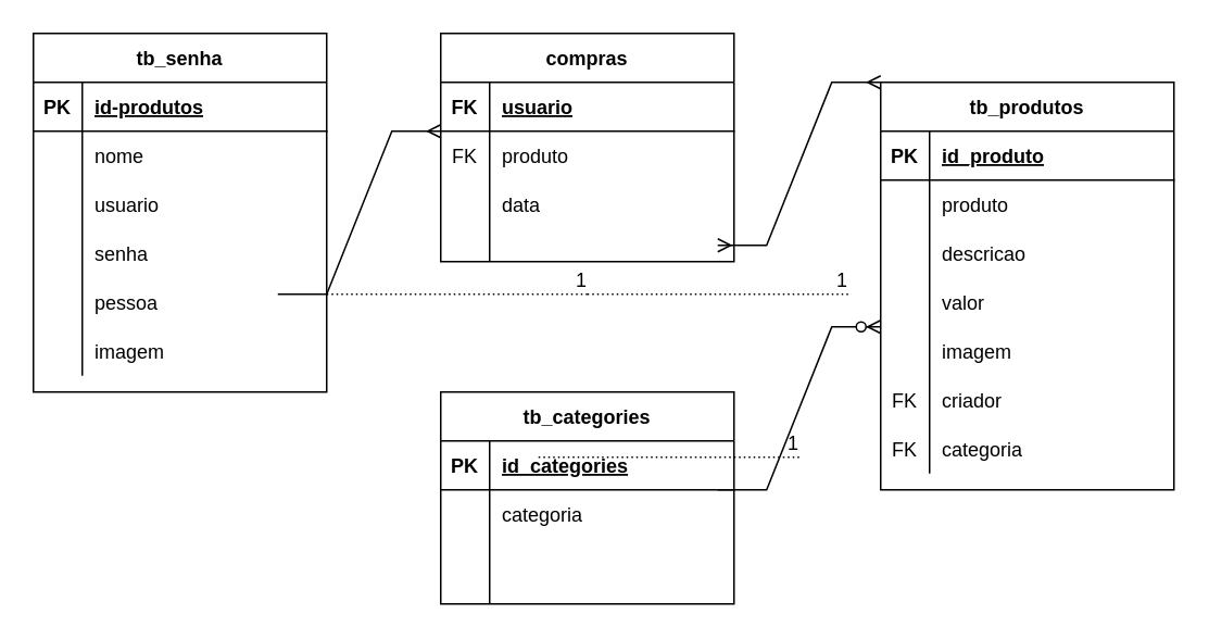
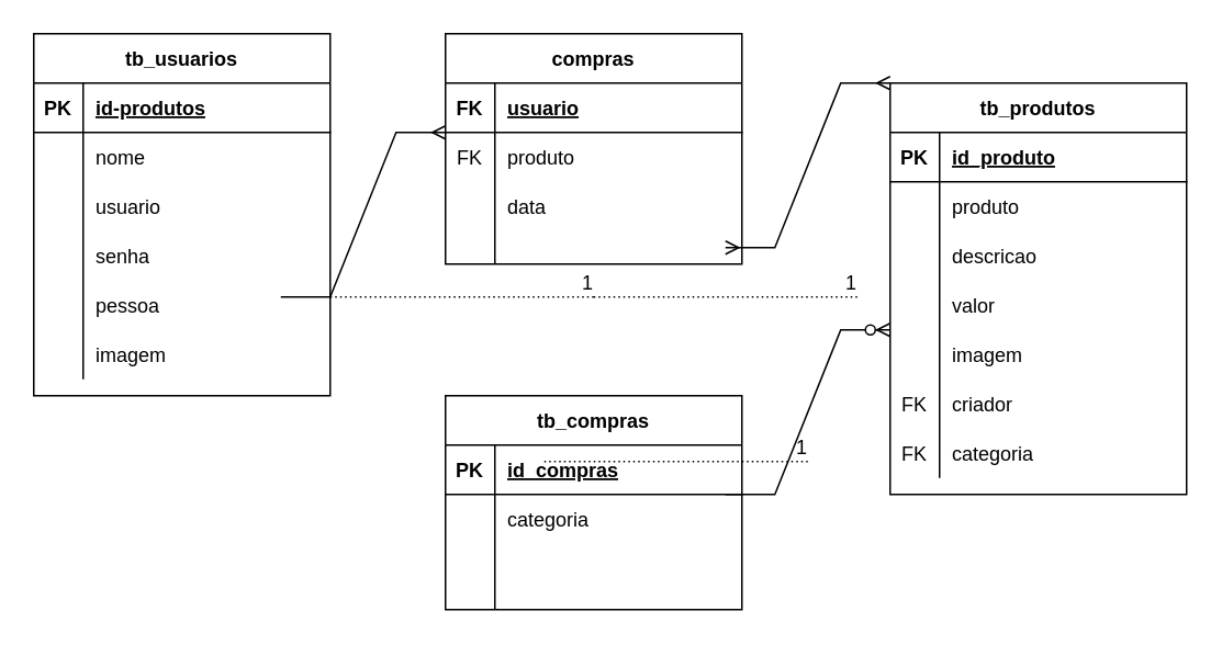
  <mxCell id="0" />
  <mxCell id="1" parent="0" />
- <mxCell id="2" value="tb_senha" style="shape=table;startSize=30;container=1;collapsible=1;childLayout=tableLayout;fixedRows=1;rowLines=0;fontStyle=1;align=center;resizeLast=1;" vertex="1" parent="1"><mxGeometry x="20" y="20" width="180" height="220" as="geometry" /></mxCell>
+ <mxCell id="2" value="tb_usuarios" style="shape=table;startSize=30;container=1;collapsible=1;childLayout=tableLayout;fixedRows=1;rowLines=0;fontStyle=1;align=center;resizeLast=1;" vertex="1" parent="1"><mxGeometry x="20" y="20" width="180" height="220" as="geometry" /></mxCell>
  <mxCell id="3" value="" style="shape=tableRow;horizontal=0;startSize=0;swimlaneHead=0;swimlaneBody=0;fillColor=none;collapsible=0;dropTarget=0;points=[[0,0.5],[1,0.5]];portConstraint=eastwest;top=0;left=0;right=0;bottom=1;" vertex="1" parent="2"><mxGeometry y="30" width="180" height="30" as="geometry" /></mxCell>
  <mxCell id="4" value="PK" style="shape=partialRectangle;connectable=0;fillColor=none;top=0;left=0;bottom=0;right=0;fontStyle=1;overflow=hidden;" vertex="1" parent="3"><mxGeometry width="30" height="30" as="geometry"><mxRectangle width="30" height="30" as="alternateBounds" /></mxGeometry></mxCell>
  <mxCell id="5" value="id-produtos" style="shape=partialRectangle;connectable=0;fillColor=none;top=0;left=0;bottom=0;right=0;align=left;spacingLeft=6;fontStyle=5;overflow=hidden;" vertex="1" parent="3"><mxGeometry x="30" width="150" height="30" as="geometry"><mxRectangle width="150" height="30" as="alternateBounds" /></mxGeometry></mxCell>
  <mxCell id="6" value="" style="shape=tableRow;horizontal=0;startSize=0;swimlaneHead=0;swimlaneBody=0;fillColor=none;collapsible=0;dropTarget=0;points=[[0,0.5],[1,0.5]];portConstraint=eastwest;top=0;left=0;right=0;bottom=0;" vertex="1" parent="2"><mxGeometry y="60" width="180" height="30" as="geometry" /></mxCell>
  <mxCell id="7" value="" style="shape=partialRectangle;connectable=0;fillColor=none;top=0;left=0;bottom=0;right=0;editable=1;overflow=hidden;" vertex="1" parent="6"><mxGeometry width="30" height="30" as="geometry"><mxRectangle width="30" height="30" as="alternateBounds" /></mxGeometry></mxCell>
  <mxCell id="8" value="nome   " style="shape=partialRectangle;connectable=0;fillColor=none;top=0;left=0;bottom=0;right=0;align=left;spacingLeft=6;overflow=hidden;" vertex="1" parent="6"><mxGeometry x="30" width="150" height="30" as="geometry"><mxRectangle width="150" height="30" as="alternateBounds" /></mxGeometry></mxCell>
  <mxCell id="9" value="" style="shape=tableRow;horizontal=0;startSize=0;swimlaneHead=0;swimlaneBody=0;fillColor=none;collapsible=0;dropTarget=0;points=[[0,0.5],[1,0.5]];portConstraint=eastwest;top=0;left=0;right=0;bottom=0;" vertex="1" parent="2"><mxGeometry y="90" width="180" height="30" as="geometry" /></mxCell>
  <mxCell id="10" value="" style="shape=partialRectangle;connectable=0;fillColor=none;top=0;left=0;bottom=0;right=0;editable=1;overflow=hidden;" vertex="1" parent="9"><mxGeometry width="30" height="30" as="geometry"><mxRectangle width="30" height="30" as="alternateBounds" /></mxGeometry></mxCell>
  <mxCell id="11" value="usuario" style="shape=partialRectangle;connectable=0;fillColor=none;top=0;left=0;bottom=0;right=0;align=left;spacingLeft=6;overflow=hidden;" vertex="1" parent="9"><mxGeometry x="30" width="150" height="30" as="geometry"><mxRectangle width="150" height="30" as="alternateBounds" /></mxGeometry></mxCell>
  <mxCell id="12" value="" style="shape=tableRow;horizontal=0;startSize=0;swimlaneHead=0;swimlaneBody=0;fillColor=none;collapsible=0;dropTarget=0;points=[[0,0.5],[1,0.5]];portConstraint=eastwest;top=0;left=0;right=0;bottom=0;" vertex="1" parent="2"><mxGeometry y="120" width="180" height="30" as="geometry" /></mxCell>
  <mxCell id="13" value="" style="shape=partialRectangle;connectable=0;fillColor=none;top=0;left=0;bottom=0;right=0;editable=1;overflow=hidden;" vertex="1" parent="12"><mxGeometry width="30" height="30" as="geometry"><mxRectangle width="30" height="30" as="alternateBounds" /></mxGeometry></mxCell>
  <mxCell id="14" value="senha" style="shape=partialRectangle;connectable=0;fillColor=none;top=0;left=0;bottom=0;right=0;align=left;spacingLeft=6;overflow=hidden;" vertex="1" parent="12"><mxGeometry x="30" width="150" height="30" as="geometry"><mxRectangle width="150" height="30" as="alternateBounds" /></mxGeometry></mxCell>
  <mxCell id="15" value="" style="shape=tableRow;horizontal=0;startSize=0;swimlaneHead=0;swimlaneBody=0;fillColor=none;collapsible=0;dropTarget=0;points=[[0,0.5],[1,0.5]];portConstraint=eastwest;top=0;left=0;right=0;bottom=0;" vertex="1" parent="2"><mxGeometry y="150" width="180" height="30" as="geometry" /></mxCell>
  <mxCell id="16" value="" style="shape=partialRectangle;connectable=0;fillColor=none;top=0;left=0;bottom=0;right=0;editable=1;overflow=hidden;" vertex="1" parent="15"><mxGeometry width="30" height="30" as="geometry"><mxRectangle width="30" height="30" as="alternateBounds" /></mxGeometry></mxCell>
  <mxCell id="17" value="pessoa" style="shape=partialRectangle;connectable=0;fillColor=none;top=0;left=0;bottom=0;right=0;align=left;spacingLeft=6;overflow=hidden;" vertex="1" parent="15"><mxGeometry x="30" width="150" height="30" as="geometry"><mxRectangle width="150" height="30" as="alternateBounds" /></mxGeometry></mxCell>
  <mxCell id="18" value="" style="shape=tableRow;horizontal=0;startSize=0;swimlaneHead=0;swimlaneBody=0;fillColor=none;collapsible=0;dropTarget=0;points=[[0,0.5],[1,0.5]];portConstraint=eastwest;top=0;left=0;right=0;bottom=0;" vertex="1" parent="2"><mxGeometry y="180" width="180" height="30" as="geometry" /></mxCell>
  <mxCell id="19" value="" style="shape=partialRectangle;connectable=0;fillColor=none;top=0;left=0;bottom=0;right=0;editable=1;overflow=hidden;" vertex="1" parent="18"><mxGeometry width="30" height="30" as="geometry"><mxRectangle width="30" height="30" as="alternateBounds" /></mxGeometry></mxCell>
  <mxCell id="20" value="imagem" style="shape=partialRectangle;connectable=0;fillColor=none;top=0;left=0;bottom=0;right=0;align=left;spacingLeft=6;overflow=hidden;" vertex="1" parent="18"><mxGeometry x="30" width="150" height="30" as="geometry"><mxRectangle width="150" height="30" as="alternateBounds" /></mxGeometry></mxCell>
  <mxCell id="21" value="compras" style="shape=table;startSize=30;container=1;collapsible=1;childLayout=tableLayout;fixedRows=1;rowLines=0;fontStyle=1;align=center;resizeLast=1;" vertex="1" parent="1"><mxGeometry x="270" y="20" width="180" height="140" as="geometry" /></mxCell>
  <mxCell id="22" value="" style="shape=tableRow;horizontal=0;startSize=0;swimlaneHead=0;swimlaneBody=0;fillColor=none;collapsible=0;dropTarget=0;points=[[0,0.5],[1,0.5]];portConstraint=eastwest;top=0;left=0;right=0;bottom=1;" vertex="1" parent="21"><mxGeometry y="30" width="180" height="30" as="geometry" /></mxCell>
  <mxCell id="23" value="FK" style="shape=partialRectangle;connectable=0;fillColor=none;top=0;left=0;bottom=0;right=0;fontStyle=1;overflow=hidden;" vertex="1" parent="22"><mxGeometry width="30" height="30" as="geometry"><mxRectangle width="30" height="30" as="alternateBounds" /></mxGeometry></mxCell>
  <mxCell id="24" value="usuario" style="shape=partialRectangle;connectable=0;fillColor=none;top=0;left=0;bottom=0;right=0;align=left;spacingLeft=6;fontStyle=5;overflow=hidden;" vertex="1" parent="22"><mxGeometry x="30" width="150" height="30" as="geometry"><mxRectangle width="150" height="30" as="alternateBounds" /></mxGeometry></mxCell>
  <mxCell id="25" value="" style="shape=tableRow;horizontal=0;startSize=0;swimlaneHead=0;swimlaneBody=0;fillColor=none;collapsible=0;dropTarget=0;points=[[0,0.5],[1,0.5]];portConstraint=eastwest;top=0;left=0;right=0;bottom=0;" vertex="1" parent="21"><mxGeometry y="60" width="180" height="30" as="geometry" /></mxCell>
  <mxCell id="26" value="FK" style="shape=partialRectangle;connectable=0;fillColor=none;top=0;left=0;bottom=0;right=0;editable=1;overflow=hidden;" vertex="1" parent="25"><mxGeometry width="30" height="30" as="geometry"><mxRectangle width="30" height="30" as="alternateBounds" /></mxGeometry></mxCell>
  <mxCell id="27" value="produto" style="shape=partialRectangle;connectable=0;fillColor=none;top=0;left=0;bottom=0;right=0;align=left;spacingLeft=6;overflow=hidden;" vertex="1" parent="25"><mxGeometry x="30" width="150" height="30" as="geometry"><mxRectangle width="150" height="30" as="alternateBounds" /></mxGeometry></mxCell>
  <mxCell id="28" value="" style="shape=tableRow;horizontal=0;startSize=0;swimlaneHead=0;swimlaneBody=0;fillColor=none;collapsible=0;dropTarget=0;points=[[0,0.5],[1,0.5]];portConstraint=eastwest;top=0;left=0;right=0;bottom=0;" vertex="1" parent="21"><mxGeometry y="90" width="180" height="30" as="geometry" /></mxCell>
  <mxCell id="29" value="" style="shape=partialRectangle;connectable=0;fillColor=none;top=0;left=0;bottom=0;right=0;editable=1;overflow=hidden;" vertex="1" parent="28"><mxGeometry width="30" height="30" as="geometry"><mxRectangle width="30" height="30" as="alternateBounds" /></mxGeometry></mxCell>
  <mxCell id="30" value="data" style="shape=partialRectangle;connectable=0;fillColor=none;top=0;left=0;bottom=0;right=0;align=left;spacingLeft=6;overflow=hidden;" vertex="1" parent="28"><mxGeometry x="30" width="150" height="30" as="geometry"><mxRectangle width="150" height="30" as="alternateBounds" /></mxGeometry></mxCell>
  <mxCell id="31" value="" style="shape=tableRow;horizontal=0;startSize=0;swimlaneHead=0;swimlaneBody=0;fillColor=none;collapsible=0;dropTarget=0;points=[[0,0.5],[1,0.5]];portConstraint=eastwest;top=0;left=0;right=0;bottom=0;" vertex="1" parent="21"><mxGeometry y="120" width="180" height="20" as="geometry" /></mxCell>
  <mxCell id="32" value="" style="shape=partialRectangle;connectable=0;fillColor=none;top=0;left=0;bottom=0;right=0;editable=1;overflow=hidden;" vertex="1" parent="31"><mxGeometry width="30" height="20" as="geometry"><mxRectangle width="30" height="20" as="alternateBounds" /></mxGeometry></mxCell>
  <mxCell id="33" value="" style="shape=partialRectangle;connectable=0;fillColor=none;top=0;left=0;bottom=0;right=0;align=left;spacingLeft=6;overflow=hidden;" vertex="1" parent="31"><mxGeometry x="30" width="150" height="20" as="geometry"><mxRectangle width="150" height="20" as="alternateBounds" /></mxGeometry></mxCell>
- <mxCell id="34" value="tb_categories" style="shape=table;startSize=30;container=1;collapsible=1;childLayout=tableLayout;fixedRows=1;rowLines=0;fontStyle=1;align=center;resizeLast=1;" vertex="1" parent="1"><mxGeometry x="270" y="240" width="180" height="130" as="geometry" /></mxCell>
+ <mxCell id="34" value="tb_compras" style="shape=table;startSize=30;container=1;collapsible=1;childLayout=tableLayout;fixedRows=1;rowLines=0;fontStyle=1;align=center;resizeLast=1;" vertex="1" parent="1"><mxGeometry x="270" y="240" width="180" height="130" as="geometry" /></mxCell>
  <mxCell id="35" value="" style="shape=tableRow;horizontal=0;startSize=0;swimlaneHead=0;swimlaneBody=0;fillColor=none;collapsible=0;dropTarget=0;points=[[0,0.5],[1,0.5]];portConstraint=eastwest;top=0;left=0;right=0;bottom=1;" vertex="1" parent="34"><mxGeometry y="30" width="180" height="30" as="geometry" /></mxCell>
  <mxCell id="36" value="PK" style="shape=partialRectangle;connectable=0;fillColor=none;top=0;left=0;bottom=0;right=0;fontStyle=1;overflow=hidden;" vertex="1" parent="35"><mxGeometry width="30" height="30" as="geometry"><mxRectangle width="30" height="30" as="alternateBounds" /></mxGeometry></mxCell>
- <mxCell id="37" value="id_categories" style="shape=partialRectangle;connectable=0;fillColor=none;top=0;left=0;bottom=0;right=0;align=left;spacingLeft=6;fontStyle=5;overflow=hidden;" vertex="1" parent="35"><mxGeometry x="30" width="150" height="30" as="geometry"><mxRectangle width="150" height="30" as="alternateBounds" /></mxGeometry></mxCell>
+ <mxCell id="37" value="id_compras" style="shape=partialRectangle;connectable=0;fillColor=none;top=0;left=0;bottom=0;right=0;align=left;spacingLeft=6;fontStyle=5;overflow=hidden;" vertex="1" parent="35"><mxGeometry x="30" width="150" height="30" as="geometry"><mxRectangle width="150" height="30" as="alternateBounds" /></mxGeometry></mxCell>
  <mxCell id="38" value="" style="shape=tableRow;horizontal=0;startSize=0;swimlaneHead=0;swimlaneBody=0;fillColor=none;collapsible=0;dropTarget=0;points=[[0,0.5],[1,0.5]];portConstraint=eastwest;top=0;left=0;right=0;bottom=0;" vertex="1" parent="34"><mxGeometry y="60" width="180" height="30" as="geometry" /></mxCell>
  <mxCell id="39" value="" style="shape=partialRectangle;connectable=0;fillColor=none;top=0;left=0;bottom=0;right=0;editable=1;overflow=hidden;" vertex="1" parent="38"><mxGeometry width="30" height="30" as="geometry"><mxRectangle width="30" height="30" as="alternateBounds" /></mxGeometry></mxCell>
  <mxCell id="40" value="categoria" style="shape=partialRectangle;connectable=0;fillColor=none;top=0;left=0;bottom=0;right=0;align=left;spacingLeft=6;overflow=hidden;" vertex="1" parent="38"><mxGeometry x="30" width="150" height="30" as="geometry"><mxRectangle width="150" height="30" as="alternateBounds" /></mxGeometry></mxCell>
  <mxCell id="41" value="" style="shape=tableRow;horizontal=0;startSize=0;swimlaneHead=0;swimlaneBody=0;fillColor=none;collapsible=0;dropTarget=0;points=[[0,0.5],[1,0.5]];portConstraint=eastwest;top=0;left=0;right=0;bottom=0;" vertex="1" parent="34"><mxGeometry y="90" width="180" height="20" as="geometry" /></mxCell>
  <mxCell id="42" value="" style="shape=partialRectangle;connectable=0;fillColor=none;top=0;left=0;bottom=0;right=0;editable=1;overflow=hidden;" vertex="1" parent="41"><mxGeometry width="30" height="20" as="geometry"><mxRectangle width="30" height="20" as="alternateBounds" /></mxGeometry></mxCell>
  <mxCell id="43" value="" style="shape=partialRectangle;connectable=0;fillColor=none;top=0;left=0;bottom=0;right=0;align=left;spacingLeft=6;overflow=hidden;" vertex="1" parent="41"><mxGeometry x="30" width="150" height="20" as="geometry"><mxRectangle width="150" height="20" as="alternateBounds" /></mxGeometry></mxCell>
  <mxCell id="44" value="" style="shape=tableRow;horizontal=0;startSize=0;swimlaneHead=0;swimlaneBody=0;fillColor=none;collapsible=0;dropTarget=0;points=[[0,0.5],[1,0.5]];portConstraint=eastwest;top=0;left=0;right=0;bottom=0;" vertex="1" parent="34"><mxGeometry y="110" width="180" height="20" as="geometry" /></mxCell>
  <mxCell id="45" value="" style="shape=partialRectangle;connectable=0;fillColor=none;top=0;left=0;bottom=0;right=0;editable=1;overflow=hidden;" vertex="1" parent="44"><mxGeometry width="30" height="20" as="geometry"><mxRectangle width="30" height="20" as="alternateBounds" /></mxGeometry></mxCell>
  <mxCell id="46" value="" style="shape=partialRectangle;connectable=0;fillColor=none;top=0;left=0;bottom=0;right=0;align=left;spacingLeft=6;overflow=hidden;" vertex="1" parent="44"><mxGeometry x="30" width="150" height="20" as="geometry"><mxRectangle width="150" height="20" as="alternateBounds" /></mxGeometry></mxCell>
  <mxCell id="47" value="tb_produtos" style="shape=table;startSize=30;container=1;collapsible=1;childLayout=tableLayout;fixedRows=1;rowLines=0;fontStyle=1;align=center;resizeLast=1;" vertex="1" parent="1"><mxGeometry x="540" y="50" width="180" height="250" as="geometry" /></mxCell>
  <mxCell id="48" value="" style="shape=tableRow;horizontal=0;startSize=0;swimlaneHead=0;swimlaneBody=0;fillColor=none;collapsible=0;dropTarget=0;points=[[0,0.5],[1,0.5]];portConstraint=eastwest;top=0;left=0;right=0;bottom=1;" vertex="1" parent="47"><mxGeometry y="30" width="180" height="30" as="geometry" /></mxCell>
  <mxCell id="49" value="PK" style="shape=partialRectangle;connectable=0;fillColor=none;top=0;left=0;bottom=0;right=0;fontStyle=1;overflow=hidden;" vertex="1" parent="48"><mxGeometry width="30" height="30" as="geometry"><mxRectangle width="30" height="30" as="alternateBounds" /></mxGeometry></mxCell>
  <mxCell id="50" value="id_produto" style="shape=partialRectangle;connectable=0;fillColor=none;top=0;left=0;bottom=0;right=0;align=left;spacingLeft=6;fontStyle=5;overflow=hidden;" vertex="1" parent="48"><mxGeometry x="30" width="150" height="30" as="geometry"><mxRectangle width="150" height="30" as="alternateBounds" /></mxGeometry></mxCell>
  <mxCell id="51" value="" style="shape=tableRow;horizontal=0;startSize=0;swimlaneHead=0;swimlaneBody=0;fillColor=none;collapsible=0;dropTarget=0;points=[[0,0.5],[1,0.5]];portConstraint=eastwest;top=0;left=0;right=0;bottom=0;" vertex="1" parent="47"><mxGeometry y="60" width="180" height="30" as="geometry" /></mxCell>
  <mxCell id="52" value="" style="shape=partialRectangle;connectable=0;fillColor=none;top=0;left=0;bottom=0;right=0;editable=1;overflow=hidden;" vertex="1" parent="51"><mxGeometry width="30" height="30" as="geometry"><mxRectangle width="30" height="30" as="alternateBounds" /></mxGeometry></mxCell>
  <mxCell id="53" value="produto" style="shape=partialRectangle;connectable=0;fillColor=none;top=0;left=0;bottom=0;right=0;align=left;spacingLeft=6;overflow=hidden;" vertex="1" parent="51"><mxGeometry x="30" width="150" height="30" as="geometry"><mxRectangle width="150" height="30" as="alternateBounds" /></mxGeometry></mxCell>
  <mxCell id="54" value="" style="shape=tableRow;horizontal=0;startSize=0;swimlaneHead=0;swimlaneBody=0;fillColor=none;collapsible=0;dropTarget=0;points=[[0,0.5],[1,0.5]];portConstraint=eastwest;top=0;left=0;right=0;bottom=0;" vertex="1" parent="47"><mxGeometry y="90" width="180" height="30" as="geometry" /></mxCell>
  <mxCell id="55" value="" style="shape=partialRectangle;connectable=0;fillColor=none;top=0;left=0;bottom=0;right=0;editable=1;overflow=hidden;" vertex="1" parent="54"><mxGeometry width="30" height="30" as="geometry"><mxRectangle width="30" height="30" as="alternateBounds" /></mxGeometry></mxCell>
  <mxCell id="56" value="descricao" style="shape=partialRectangle;connectable=0;fillColor=none;top=0;left=0;bottom=0;right=0;align=left;spacingLeft=6;overflow=hidden;" vertex="1" parent="54"><mxGeometry x="30" width="150" height="30" as="geometry"><mxRectangle width="150" height="30" as="alternateBounds" /></mxGeometry></mxCell>
  <mxCell id="57" value="" style="shape=tableRow;horizontal=0;startSize=0;swimlaneHead=0;swimlaneBody=0;fillColor=none;collapsible=0;dropTarget=0;points=[[0,0.5],[1,0.5]];portConstraint=eastwest;top=0;left=0;right=0;bottom=0;" vertex="1" parent="47"><mxGeometry y="120" width="180" height="30" as="geometry" /></mxCell>
  <mxCell id="58" value="" style="shape=partialRectangle;connectable=0;fillColor=none;top=0;left=0;bottom=0;right=0;editable=1;overflow=hidden;" vertex="1" parent="57"><mxGeometry width="30" height="30" as="geometry"><mxRectangle width="30" height="30" as="alternateBounds" /></mxGeometry></mxCell>
  <mxCell id="59" value="valor" style="shape=partialRectangle;connectable=0;fillColor=none;top=0;left=0;bottom=0;right=0;align=left;spacingLeft=6;overflow=hidden;" vertex="1" parent="57"><mxGeometry x="30" width="150" height="30" as="geometry"><mxRectangle width="150" height="30" as="alternateBounds" /></mxGeometry></mxCell>
  <mxCell id="60" value="" style="shape=tableRow;horizontal=0;startSize=0;swimlaneHead=0;swimlaneBody=0;fillColor=none;collapsible=0;dropTarget=0;points=[[0,0.5],[1,0.5]];portConstraint=eastwest;top=0;left=0;right=0;bottom=0;" vertex="1" parent="47"><mxGeometry y="150" width="180" height="30" as="geometry" /></mxCell>
  <mxCell id="61" value="" style="shape=partialRectangle;connectable=0;fillColor=none;top=0;left=0;bottom=0;right=0;editable=1;overflow=hidden;" vertex="1" parent="60"><mxGeometry width="30" height="30" as="geometry"><mxRectangle width="30" height="30" as="alternateBounds" /></mxGeometry></mxCell>
  <mxCell id="62" value="imagem" style="shape=partialRectangle;connectable=0;fillColor=none;top=0;left=0;bottom=0;right=0;align=left;spacingLeft=6;overflow=hidden;" vertex="1" parent="60"><mxGeometry x="30" width="150" height="30" as="geometry"><mxRectangle width="150" height="30" as="alternateBounds" /></mxGeometry></mxCell>
  <mxCell id="63" value="" style="shape=tableRow;horizontal=0;startSize=0;swimlaneHead=0;swimlaneBody=0;fillColor=none;collapsible=0;dropTarget=0;points=[[0,0.5],[1,0.5]];portConstraint=eastwest;top=0;left=0;right=0;bottom=0;" vertex="1" parent="47"><mxGeometry y="180" width="180" height="30" as="geometry" /></mxCell>
  <mxCell id="64" value="FK" style="shape=partialRectangle;connectable=0;fillColor=none;top=0;left=0;bottom=0;right=0;editable=1;overflow=hidden;" vertex="1" parent="63"><mxGeometry width="30" height="30" as="geometry"><mxRectangle width="30" height="30" as="alternateBounds" /></mxGeometry></mxCell>
  <mxCell id="65" value="criador" style="shape=partialRectangle;connectable=0;fillColor=none;top=0;left=0;bottom=0;right=0;align=left;spacingLeft=6;overflow=hidden;" vertex="1" parent="63"><mxGeometry x="30" width="150" height="30" as="geometry"><mxRectangle width="150" height="30" as="alternateBounds" /></mxGeometry></mxCell>
  <mxCell id="66" value="" style="shape=tableRow;horizontal=0;startSize=0;swimlaneHead=0;swimlaneBody=0;fillColor=none;collapsible=0;dropTarget=0;points=[[0,0.5],[1,0.5]];portConstraint=eastwest;top=0;left=0;right=0;bottom=0;" vertex="1" parent="47"><mxGeometry y="210" width="180" height="30" as="geometry" /></mxCell>
  <mxCell id="67" value="FK" style="shape=partialRectangle;connectable=0;fillColor=none;top=0;left=0;bottom=0;right=0;editable=1;overflow=hidden;" vertex="1" parent="66"><mxGeometry width="30" height="30" as="geometry"><mxRectangle width="30" height="30" as="alternateBounds" /></mxGeometry></mxCell>
  <mxCell id="68" value="categoria" style="shape=partialRectangle;connectable=0;fillColor=none;top=0;left=0;bottom=0;right=0;align=left;spacingLeft=6;overflow=hidden;" vertex="1" parent="66"><mxGeometry x="30" width="150" height="30" as="geometry"><mxRectangle width="150" height="30" as="alternateBounds" /></mxGeometry></mxCell>
  <mxCell id="69" value="" style="edgeStyle=entityRelationEdgeStyle;fontSize=12;html=1;endArrow=ERzeroToMany;endFill=1;rounded=0;" edge="1" parent="1"><mxGeometry width="100" height="100" relative="1" as="geometry"><mxPoint x="440" y="300" as="sourcePoint" /><mxPoint x="540" y="200" as="targetPoint" /></mxGeometry></mxCell>
  <mxCell id="70" value="" style="edgeStyle=entityRelationEdgeStyle;fontSize=12;html=1;endArrow=ERmany;startArrow=ERmany;rounded=0;" edge="1" parent="1"><mxGeometry width="100" height="100" relative="1" as="geometry"><mxPoint x="440" y="150" as="sourcePoint" /><mxPoint x="540" y="50" as="targetPoint" /></mxGeometry></mxCell>
  <mxCell id="71" value="" style="endArrow=none;html=1;rounded=0;dashed=1;dashPattern=1 2;" edge="1" parent="1"><mxGeometry relative="1" as="geometry"><mxPoint x="330" y="280" as="sourcePoint" /><mxPoint x="490" y="280" as="targetPoint" /></mxGeometry></mxCell>
  <mxCell id="72" value="1" style="resizable=0;html=1;align=right;verticalAlign=bottom;" connectable="0" vertex="1" parent="71"><mxGeometry x="1" relative="1" as="geometry" /></mxCell>
  <mxCell id="73" value="" style="endArrow=none;html=1;rounded=0;dashed=1;dashPattern=1 2;" edge="1" parent="1"><mxGeometry relative="1" as="geometry"><mxPoint x="200" y="180" as="sourcePoint" /><mxPoint x="360" y="180" as="targetPoint" /></mxGeometry></mxCell>
  <mxCell id="74" value="1" style="resizable=0;html=1;align=right;verticalAlign=bottom;" connectable="0" vertex="1" parent="73"><mxGeometry x="1" relative="1" as="geometry" /></mxCell>
  <mxCell id="75" value="" style="endArrow=none;html=1;rounded=0;dashed=1;dashPattern=1 2;" edge="1" parent="1"><mxGeometry relative="1" as="geometry"><mxPoint x="360" y="180" as="sourcePoint" /><mxPoint x="520" y="180" as="targetPoint" /></mxGeometry></mxCell>
  <mxCell id="76" value="1" style="resizable=0;html=1;align=right;verticalAlign=bottom;" connectable="0" vertex="1" parent="75"><mxGeometry x="1" relative="1" as="geometry" /></mxCell>
  <mxCell id="77" value="" style="edgeStyle=entityRelationEdgeStyle;fontSize=12;html=1;endArrow=ERmany;rounded=0;" edge="1" parent="1"><mxGeometry width="100" height="100" relative="1" as="geometry"><mxPoint x="170" y="180" as="sourcePoint" /><mxPoint x="270" y="80" as="targetPoint" /></mxGeometry></mxCell>
